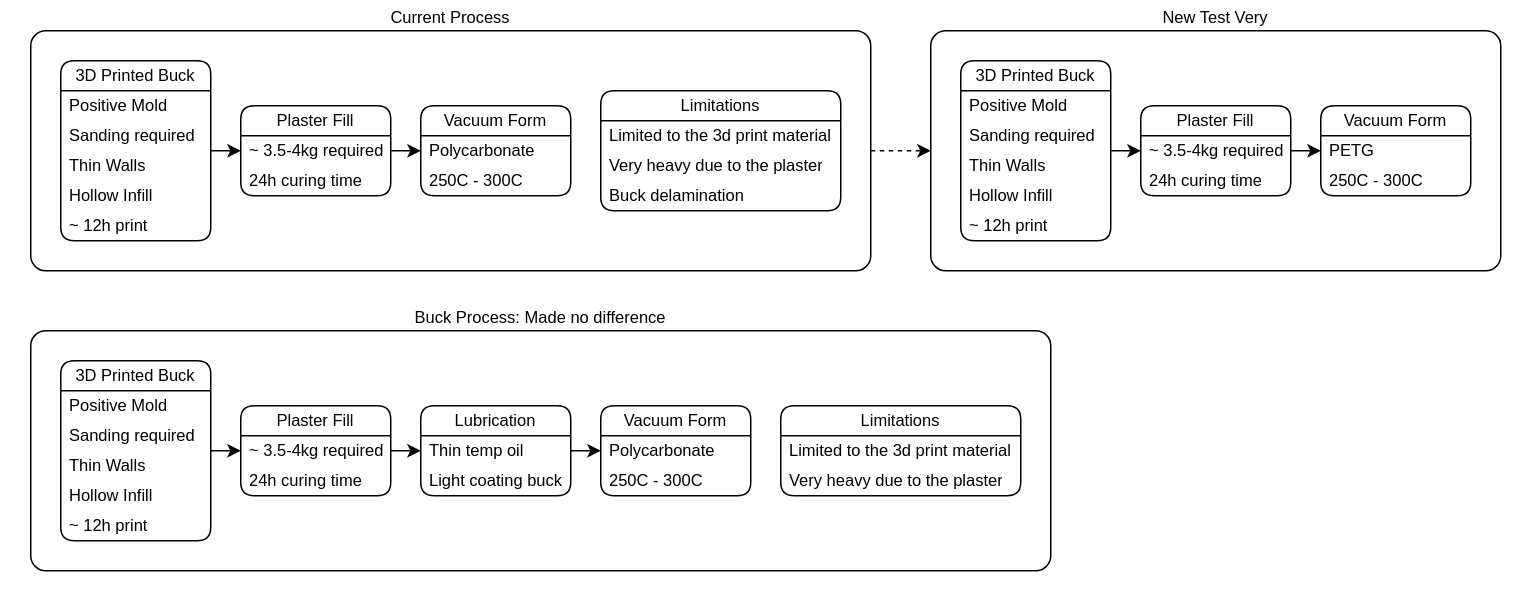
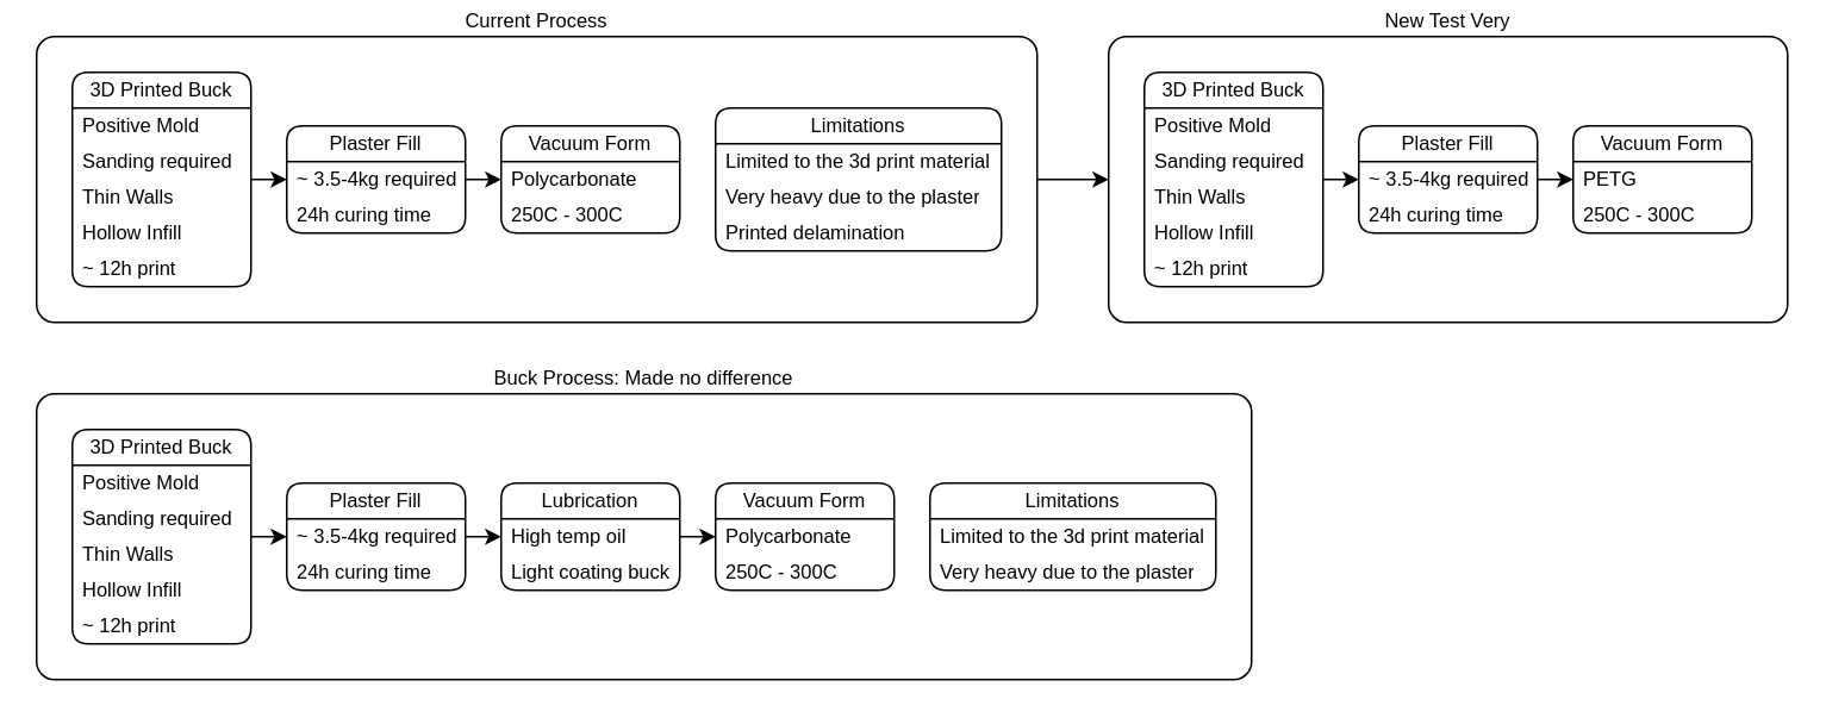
  <mxCell id="0" />
  <mxCell id="1" parent="0" />
- <mxCell id="2" style="edgeStyle=orthogonalEdgeStyle;rounded=0;orthogonalLoop=1;jettySize=auto;html=1;exitX=1;exitY=0.5;exitDx=0;exitDy=0;entryX=0;entryY=0.5;entryDx=0;entryDy=0;dashed=1;" edge="1" parent="1" source="3" target="44"><mxGeometry relative="1" as="geometry" /></mxCell>
+ <mxCell id="2" style="edgeStyle=orthogonalEdgeStyle;rounded=0;orthogonalLoop=1;jettySize=auto;html=1;exitX=1;exitY=0.5;exitDx=0;exitDy=0;entryX=0;entryY=0.5;entryDx=0;entryDy=0;" edge="1" parent="1" source="3" target="44"><mxGeometry relative="1" as="geometry" /></mxCell>
  <mxCell id="3" value="Current Process" style="rounded=1;whiteSpace=wrap;html=1;fontFamily=Helvetica;fontSize=11;fontColor=default;labelBackgroundColor=default;absoluteArcSize=1;container=1;dropTarget=1;collapsible=0;recursiveResize=0;labelPosition=center;verticalLabelPosition=top;align=center;verticalAlign=bottom;" parent="1" vertex="1"><mxGeometry x="20" y="20" width="560" height="160" as="geometry" /></mxCell>
  <mxCell id="4" style="edgeStyle=none;shape=connector;rounded=0;orthogonalLoop=1;jettySize=auto;html=1;exitX=1;exitY=0.5;exitDx=0;exitDy=0;entryX=0;entryY=0.5;entryDx=0;entryDy=0;strokeColor=default;align=center;verticalAlign=middle;fontFamily=Helvetica;fontSize=11;fontColor=default;labelBackgroundColor=default;endArrow=classic;" parent="3" source="5" target="12" edge="1"><mxGeometry relative="1" as="geometry" /></mxCell>
  <mxCell id="5" value="3D Printed Buck" style="swimlane;fontStyle=0;childLayout=stackLayout;horizontal=1;startSize=20;horizontalStack=0;resizeParent=1;resizeParentMax=0;resizeLast=0;collapsible=0;marginBottom=0;whiteSpace=wrap;html=1;rounded=1;container=1;fontFamily=Helvetica;fontSize=11;fontColor=default;labelBackgroundColor=default;" parent="3" vertex="1"><mxGeometry x="20" y="20" width="100" height="120" as="geometry" /></mxCell>
  <mxCell id="6" value="Positive Mold" style="text;strokeColor=none;fillColor=none;align=left;verticalAlign=middle;spacingLeft=4;spacingRight=4;overflow=hidden;points=[[0,0.5],[1,0.5]];portConstraint=eastwest;rotatable=0;whiteSpace=wrap;html=1;fontFamily=Helvetica;fontSize=11;fontColor=default;labelBackgroundColor=default;" parent="5" vertex="1"><mxGeometry y="20" width="100" height="20" as="geometry" /></mxCell>
  <mxCell id="7" value="Sanding required" style="text;strokeColor=none;fillColor=none;align=left;verticalAlign=middle;spacingLeft=4;spacingRight=4;overflow=hidden;points=[[0,0.5],[1,0.5]];portConstraint=eastwest;rotatable=0;whiteSpace=wrap;html=1;fontFamily=Helvetica;fontSize=11;fontColor=default;labelBackgroundColor=default;" parent="5" vertex="1"><mxGeometry y="40" width="100" height="20" as="geometry" /></mxCell>
  <mxCell id="8" value="Thin Walls" style="text;strokeColor=none;fillColor=none;align=left;verticalAlign=middle;spacingLeft=4;spacingRight=4;overflow=hidden;points=[[0,0.5],[1,0.5]];portConstraint=eastwest;rotatable=0;whiteSpace=wrap;html=1;fontFamily=Helvetica;fontSize=11;fontColor=default;labelBackgroundColor=default;" parent="5" vertex="1"><mxGeometry y="60" width="100" height="20" as="geometry" /></mxCell>
  <mxCell id="9" value="Hollow Infill" style="text;strokeColor=none;fillColor=none;align=left;verticalAlign=middle;spacingLeft=4;spacingRight=4;overflow=hidden;points=[[0,0.5],[1,0.5]];portConstraint=eastwest;rotatable=0;whiteSpace=wrap;html=1;fontFamily=Helvetica;fontSize=11;fontColor=default;labelBackgroundColor=default;" parent="5" vertex="1"><mxGeometry y="80" width="100" height="20" as="geometry" /></mxCell>
  <mxCell id="10" value="~ 12h print" style="text;strokeColor=none;fillColor=none;align=left;verticalAlign=middle;spacingLeft=4;spacingRight=4;overflow=hidden;points=[[0,0.5],[1,0.5]];portConstraint=eastwest;rotatable=0;whiteSpace=wrap;html=1;fontFamily=Helvetica;fontSize=11;fontColor=default;labelBackgroundColor=default;" parent="5" vertex="1"><mxGeometry y="100" width="100" height="20" as="geometry" /></mxCell>
  <mxCell id="11" style="edgeStyle=none;shape=connector;rounded=0;orthogonalLoop=1;jettySize=auto;html=1;exitX=1;exitY=0.5;exitDx=0;exitDy=0;entryX=0;entryY=0.5;entryDx=0;entryDy=0;strokeColor=default;align=center;verticalAlign=middle;fontFamily=Helvetica;fontSize=11;fontColor=default;labelBackgroundColor=default;endArrow=classic;" parent="3" source="12" target="19" edge="1"><mxGeometry relative="1" as="geometry" /></mxCell>
  <mxCell id="12" value="Plaster Fill" style="swimlane;fontStyle=0;childLayout=stackLayout;horizontal=1;startSize=20;horizontalStack=0;resizeParent=1;resizeParentMax=0;resizeLast=0;collapsible=0;marginBottom=0;whiteSpace=wrap;html=1;rounded=1;container=1;fontFamily=Helvetica;fontSize=11;fontColor=default;labelBackgroundColor=default;" parent="3" vertex="1"><mxGeometry x="140" y="50" width="100" height="60" as="geometry" /></mxCell>
  <mxCell id="13" value="~ 3.5-4kg required" style="text;strokeColor=none;fillColor=none;align=left;verticalAlign=middle;spacingLeft=4;spacingRight=4;overflow=hidden;points=[[0,0.5],[1,0.5]];portConstraint=eastwest;rotatable=0;whiteSpace=wrap;html=1;fontFamily=Helvetica;fontSize=11;fontColor=default;labelBackgroundColor=default;" parent="12" vertex="1"><mxGeometry y="20" width="100" height="20" as="geometry" /></mxCell>
  <mxCell id="14" value="24h curing time" style="text;strokeColor=none;fillColor=none;align=left;verticalAlign=middle;spacingLeft=4;spacingRight=4;overflow=hidden;points=[[0,0.5],[1,0.5]];portConstraint=eastwest;rotatable=0;whiteSpace=wrap;html=1;fontFamily=Helvetica;fontSize=11;fontColor=default;labelBackgroundColor=default;" parent="12" vertex="1"><mxGeometry y="40" width="100" height="20" as="geometry" /></mxCell>
  <mxCell id="15" value="Limitations" style="swimlane;fontStyle=0;childLayout=stackLayout;horizontal=1;startSize=20;horizontalStack=0;resizeParent=1;resizeParentMax=0;resizeLast=0;collapsible=0;marginBottom=0;whiteSpace=wrap;html=1;rounded=1;container=1;fontFamily=Helvetica;fontSize=11;fontColor=default;labelBackgroundColor=default;" parent="3" vertex="1"><mxGeometry x="380" y="40" width="160" height="80" as="geometry" /></mxCell>
  <mxCell id="16" value="Limited to the 3d print material" style="text;strokeColor=none;fillColor=none;align=left;verticalAlign=middle;spacingLeft=4;spacingRight=4;overflow=hidden;points=[[0,0.5],[1,0.5]];portConstraint=eastwest;rotatable=0;whiteSpace=wrap;html=1;fontFamily=Helvetica;fontSize=11;fontColor=default;labelBackgroundColor=default;" parent="15" vertex="1"><mxGeometry y="20" width="160" height="20" as="geometry" /></mxCell>
  <mxCell id="17" value="Very heavy due to the plaster" style="text;strokeColor=none;fillColor=none;align=left;verticalAlign=middle;spacingLeft=4;spacingRight=4;overflow=hidden;points=[[0,0.5],[1,0.5]];portConstraint=eastwest;rotatable=0;whiteSpace=wrap;html=1;fontFamily=Helvetica;fontSize=11;fontColor=default;labelBackgroundColor=default;" parent="15" vertex="1"><mxGeometry y="40" width="160" height="20" as="geometry" /></mxCell>
- <mxCell id="18" value="Buck delamination" style="text;strokeColor=none;fillColor=none;align=left;verticalAlign=middle;spacingLeft=4;spacingRight=4;overflow=hidden;points=[[0,0.5],[1,0.5]];portConstraint=eastwest;rotatable=0;whiteSpace=wrap;html=1;fontFamily=Helvetica;fontSize=11;fontColor=default;labelBackgroundColor=default;" parent="15" vertex="1"><mxGeometry y="60" width="160" height="20" as="geometry" /></mxCell>
+ <mxCell id="18" value="Printed delamination" style="text;strokeColor=none;fillColor=none;align=left;verticalAlign=middle;spacingLeft=4;spacingRight=4;overflow=hidden;points=[[0,0.5],[1,0.5]];portConstraint=eastwest;rotatable=0;whiteSpace=wrap;html=1;fontFamily=Helvetica;fontSize=11;fontColor=default;labelBackgroundColor=default;" parent="15" vertex="1"><mxGeometry y="60" width="160" height="20" as="geometry" /></mxCell>
  <mxCell id="19" value="Vacuum Form" style="swimlane;fontStyle=0;childLayout=stackLayout;horizontal=1;startSize=20;horizontalStack=0;resizeParent=1;resizeParentMax=0;resizeLast=0;collapsible=0;marginBottom=0;whiteSpace=wrap;html=1;rounded=1;container=1;fontFamily=Helvetica;fontSize=11;fontColor=default;labelBackgroundColor=default;" parent="3" vertex="1"><mxGeometry x="260" y="50" width="100" height="60" as="geometry" /></mxCell>
  <mxCell id="20" value="Polycarbonate" style="text;strokeColor=none;fillColor=none;align=left;verticalAlign=middle;spacingLeft=4;spacingRight=4;overflow=hidden;points=[[0,0.5],[1,0.5]];portConstraint=eastwest;rotatable=0;whiteSpace=wrap;html=1;fontFamily=Helvetica;fontSize=11;fontColor=default;labelBackgroundColor=default;" parent="19" vertex="1"><mxGeometry y="20" width="100" height="20" as="geometry" /></mxCell>
  <mxCell id="21" value="250C - 300C" style="text;strokeColor=none;fillColor=none;align=left;verticalAlign=middle;spacingLeft=4;spacingRight=4;overflow=hidden;points=[[0,0.5],[1,0.5]];portConstraint=eastwest;rotatable=0;whiteSpace=wrap;html=1;fontFamily=Helvetica;fontSize=11;fontColor=default;labelBackgroundColor=default;" parent="19" vertex="1"><mxGeometry y="40" width="100" height="20" as="geometry" /></mxCell>
  <mxCell id="22" value="Buck Process: Made no difference" style="rounded=1;whiteSpace=wrap;html=1;fontFamily=Helvetica;fontSize=11;fontColor=default;labelBackgroundColor=default;absoluteArcSize=1;container=1;dropTarget=1;collapsible=0;recursiveResize=0;labelPosition=center;verticalLabelPosition=top;align=center;verticalAlign=bottom;" parent="1" vertex="1"><mxGeometry x="20" y="220" width="680" height="160" as="geometry" /></mxCell>
  <mxCell id="23" style="edgeStyle=none;shape=connector;rounded=0;orthogonalLoop=1;jettySize=auto;html=1;exitX=1;exitY=0.5;exitDx=0;exitDy=0;entryX=0;entryY=0.5;entryDx=0;entryDy=0;strokeColor=default;align=center;verticalAlign=middle;fontFamily=Helvetica;fontSize=11;fontColor=default;labelBackgroundColor=default;endArrow=classic;" parent="22" source="24" target="31" edge="1"><mxGeometry relative="1" as="geometry" /></mxCell>
  <mxCell id="24" value="3D Printed Buck" style="swimlane;fontStyle=0;childLayout=stackLayout;horizontal=1;startSize=20;horizontalStack=0;resizeParent=1;resizeParentMax=0;resizeLast=0;collapsible=0;marginBottom=0;whiteSpace=wrap;html=1;rounded=1;container=1;fontFamily=Helvetica;fontSize=11;fontColor=default;labelBackgroundColor=default;" parent="22" vertex="1"><mxGeometry x="20" y="20" width="100" height="120" as="geometry" /></mxCell>
  <mxCell id="25" value="Positive Mold" style="text;strokeColor=none;fillColor=none;align=left;verticalAlign=middle;spacingLeft=4;spacingRight=4;overflow=hidden;points=[[0,0.5],[1,0.5]];portConstraint=eastwest;rotatable=0;whiteSpace=wrap;html=1;fontFamily=Helvetica;fontSize=11;fontColor=default;labelBackgroundColor=default;" parent="24" vertex="1"><mxGeometry y="20" width="100" height="20" as="geometry" /></mxCell>
  <mxCell id="26" value="Sanding required" style="text;strokeColor=none;fillColor=none;align=left;verticalAlign=middle;spacingLeft=4;spacingRight=4;overflow=hidden;points=[[0,0.5],[1,0.5]];portConstraint=eastwest;rotatable=0;whiteSpace=wrap;html=1;fontFamily=Helvetica;fontSize=11;fontColor=default;labelBackgroundColor=default;" parent="24" vertex="1"><mxGeometry y="40" width="100" height="20" as="geometry" /></mxCell>
  <mxCell id="27" value="Thin Walls" style="text;strokeColor=none;fillColor=none;align=left;verticalAlign=middle;spacingLeft=4;spacingRight=4;overflow=hidden;points=[[0,0.5],[1,0.5]];portConstraint=eastwest;rotatable=0;whiteSpace=wrap;html=1;fontFamily=Helvetica;fontSize=11;fontColor=default;labelBackgroundColor=default;" parent="24" vertex="1"><mxGeometry y="60" width="100" height="20" as="geometry" /></mxCell>
  <mxCell id="28" value="Hollow Infill" style="text;strokeColor=none;fillColor=none;align=left;verticalAlign=middle;spacingLeft=4;spacingRight=4;overflow=hidden;points=[[0,0.5],[1,0.5]];portConstraint=eastwest;rotatable=0;whiteSpace=wrap;html=1;fontFamily=Helvetica;fontSize=11;fontColor=default;labelBackgroundColor=default;" parent="24" vertex="1"><mxGeometry y="80" width="100" height="20" as="geometry" /></mxCell>
  <mxCell id="29" value="~ 12h print" style="text;strokeColor=none;fillColor=none;align=left;verticalAlign=middle;spacingLeft=4;spacingRight=4;overflow=hidden;points=[[0,0.5],[1,0.5]];portConstraint=eastwest;rotatable=0;whiteSpace=wrap;html=1;fontFamily=Helvetica;fontSize=11;fontColor=default;labelBackgroundColor=default;" parent="24" vertex="1"><mxGeometry y="100" width="100" height="20" as="geometry" /></mxCell>
  <mxCell id="30" style="edgeStyle=none;shape=connector;rounded=0;orthogonalLoop=1;jettySize=auto;html=1;exitX=1;exitY=0.5;exitDx=0;exitDy=0;entryX=0;entryY=0.5;entryDx=0;entryDy=0;strokeColor=default;align=center;verticalAlign=middle;fontFamily=Helvetica;fontSize=11;fontColor=default;labelBackgroundColor=default;endArrow=classic;" parent="22" source="31" target="41" edge="1"><mxGeometry relative="1" as="geometry" /></mxCell>
  <mxCell id="31" value="Plaster Fill" style="swimlane;fontStyle=0;childLayout=stackLayout;horizontal=1;startSize=20;horizontalStack=0;resizeParent=1;resizeParentMax=0;resizeLast=0;collapsible=0;marginBottom=0;whiteSpace=wrap;html=1;rounded=1;container=1;fontFamily=Helvetica;fontSize=11;fontColor=default;labelBackgroundColor=default;" parent="22" vertex="1"><mxGeometry x="140" y="50" width="100" height="60" as="geometry" /></mxCell>
  <mxCell id="32" value="~ 3.5-4kg required" style="text;strokeColor=none;fillColor=none;align=left;verticalAlign=middle;spacingLeft=4;spacingRight=4;overflow=hidden;points=[[0,0.5],[1,0.5]];portConstraint=eastwest;rotatable=0;whiteSpace=wrap;html=1;fontFamily=Helvetica;fontSize=11;fontColor=default;labelBackgroundColor=default;" parent="31" vertex="1"><mxGeometry y="20" width="100" height="20" as="geometry" /></mxCell>
  <mxCell id="33" value="24h curing time" style="text;strokeColor=none;fillColor=none;align=left;verticalAlign=middle;spacingLeft=4;spacingRight=4;overflow=hidden;points=[[0,0.5],[1,0.5]];portConstraint=eastwest;rotatable=0;whiteSpace=wrap;html=1;fontFamily=Helvetica;fontSize=11;fontColor=default;labelBackgroundColor=default;" parent="31" vertex="1"><mxGeometry y="40" width="100" height="20" as="geometry" /></mxCell>
  <mxCell id="34" value="Limitations" style="swimlane;fontStyle=0;childLayout=stackLayout;horizontal=1;startSize=20;horizontalStack=0;resizeParent=1;resizeParentMax=0;resizeLast=0;collapsible=0;marginBottom=0;whiteSpace=wrap;html=1;rounded=1;container=1;fontFamily=Helvetica;fontSize=11;fontColor=default;labelBackgroundColor=default;" parent="22" vertex="1"><mxGeometry x="500" y="50" width="160" height="60" as="geometry" /></mxCell>
  <mxCell id="35" value="Limited to the 3d print material" style="text;strokeColor=none;fillColor=none;align=left;verticalAlign=middle;spacingLeft=4;spacingRight=4;overflow=hidden;points=[[0,0.5],[1,0.5]];portConstraint=eastwest;rotatable=0;whiteSpace=wrap;html=1;fontFamily=Helvetica;fontSize=11;fontColor=default;labelBackgroundColor=default;" parent="34" vertex="1"><mxGeometry y="20" width="160" height="20" as="geometry" /></mxCell>
  <mxCell id="36" value="Very heavy due to the plaster" style="text;strokeColor=none;fillColor=none;align=left;verticalAlign=middle;spacingLeft=4;spacingRight=4;overflow=hidden;points=[[0,0.5],[1,0.5]];portConstraint=eastwest;rotatable=0;whiteSpace=wrap;html=1;fontFamily=Helvetica;fontSize=11;fontColor=default;labelBackgroundColor=default;" parent="34" vertex="1"><mxGeometry y="40" width="160" height="20" as="geometry" /></mxCell>
  <mxCell id="37" value="Vacuum Form" style="swimlane;fontStyle=0;childLayout=stackLayout;horizontal=1;startSize=20;horizontalStack=0;resizeParent=1;resizeParentMax=0;resizeLast=0;collapsible=0;marginBottom=0;whiteSpace=wrap;html=1;rounded=1;container=1;fontFamily=Helvetica;fontSize=11;fontColor=default;labelBackgroundColor=default;" parent="22" vertex="1"><mxGeometry x="380" y="50" width="100" height="60" as="geometry" /></mxCell>
  <mxCell id="38" value="Polycarbonate" style="text;strokeColor=none;fillColor=none;align=left;verticalAlign=middle;spacingLeft=4;spacingRight=4;overflow=hidden;points=[[0,0.5],[1,0.5]];portConstraint=eastwest;rotatable=0;whiteSpace=wrap;html=1;fontFamily=Helvetica;fontSize=11;fontColor=default;labelBackgroundColor=default;" parent="37" vertex="1"><mxGeometry y="20" width="100" height="20" as="geometry" /></mxCell>
  <mxCell id="39" value="250C - 300C" style="text;strokeColor=none;fillColor=none;align=left;verticalAlign=middle;spacingLeft=4;spacingRight=4;overflow=hidden;points=[[0,0.5],[1,0.5]];portConstraint=eastwest;rotatable=0;whiteSpace=wrap;html=1;fontFamily=Helvetica;fontSize=11;fontColor=default;labelBackgroundColor=default;" parent="37" vertex="1"><mxGeometry y="40" width="100" height="20" as="geometry" /></mxCell>
  <mxCell id="40" style="edgeStyle=none;shape=connector;rounded=0;orthogonalLoop=1;jettySize=auto;html=1;exitX=1;exitY=0.5;exitDx=0;exitDy=0;entryX=0;entryY=0.5;entryDx=0;entryDy=0;strokeColor=default;align=center;verticalAlign=middle;fontFamily=Helvetica;fontSize=11;fontColor=default;labelBackgroundColor=default;endArrow=classic;" parent="22" source="41" target="37" edge="1"><mxGeometry relative="1" as="geometry" /></mxCell>
  <mxCell id="41" value="Lubrication" style="swimlane;fontStyle=0;childLayout=stackLayout;horizontal=1;startSize=20;horizontalStack=0;resizeParent=1;resizeParentMax=0;resizeLast=0;collapsible=0;marginBottom=0;whiteSpace=wrap;html=1;rounded=1;container=1;fontFamily=Helvetica;fontSize=11;fontColor=default;labelBackgroundColor=default;" parent="22" vertex="1"><mxGeometry x="260" y="50" width="100" height="60" as="geometry" /></mxCell>
- <mxCell id="42" value="Thin temp oil" style="text;strokeColor=none;fillColor=none;align=left;verticalAlign=middle;spacingLeft=4;spacingRight=4;overflow=hidden;points=[[0,0.5],[1,0.5]];portConstraint=eastwest;rotatable=0;whiteSpace=wrap;html=1;fontFamily=Helvetica;fontSize=11;fontColor=default;labelBackgroundColor=default;" parent="41" vertex="1"><mxGeometry y="20" width="100" height="20" as="geometry" /></mxCell>
+ <mxCell id="42" value="High temp oil" style="text;strokeColor=none;fillColor=none;align=left;verticalAlign=middle;spacingLeft=4;spacingRight=4;overflow=hidden;points=[[0,0.5],[1,0.5]];portConstraint=eastwest;rotatable=0;whiteSpace=wrap;html=1;fontFamily=Helvetica;fontSize=11;fontColor=default;labelBackgroundColor=default;" parent="41" vertex="1"><mxGeometry y="20" width="100" height="20" as="geometry" /></mxCell>
  <mxCell id="43" value="Light coating buck" style="text;strokeColor=none;fillColor=none;align=left;verticalAlign=middle;spacingLeft=4;spacingRight=4;overflow=hidden;points=[[0,0.5],[1,0.5]];portConstraint=eastwest;rotatable=0;whiteSpace=wrap;html=1;fontFamily=Helvetica;fontSize=11;fontColor=default;labelBackgroundColor=default;" parent="41" vertex="1"><mxGeometry y="40" width="100" height="20" as="geometry" /></mxCell>
  <mxCell id="44" value="New Test Very" style="rounded=1;whiteSpace=wrap;html=1;fontFamily=Helvetica;fontSize=11;fontColor=default;labelBackgroundColor=default;absoluteArcSize=1;container=1;dropTarget=1;collapsible=0;recursiveResize=0;labelPosition=center;verticalLabelPosition=top;align=center;verticalAlign=bottom;" vertex="1" parent="1"><mxGeometry x="620" y="20" width="380" height="160" as="geometry" /></mxCell>
  <mxCell id="45" style="edgeStyle=none;shape=connector;rounded=0;orthogonalLoop=1;jettySize=auto;html=1;exitX=1;exitY=0.5;exitDx=0;exitDy=0;entryX=0;entryY=0.5;entryDx=0;entryDy=0;strokeColor=default;align=center;verticalAlign=middle;fontFamily=Helvetica;fontSize=11;fontColor=default;labelBackgroundColor=default;endArrow=classic;" edge="1" parent="44" source="46" target="53"><mxGeometry relative="1" as="geometry" /></mxCell>
  <mxCell id="46" value="3D Printed Buck" style="swimlane;fontStyle=0;childLayout=stackLayout;horizontal=1;startSize=20;horizontalStack=0;resizeParent=1;resizeParentMax=0;resizeLast=0;collapsible=0;marginBottom=0;whiteSpace=wrap;html=1;rounded=1;container=1;fontFamily=Helvetica;fontSize=11;fontColor=default;labelBackgroundColor=default;" vertex="1" parent="44"><mxGeometry x="20" y="20" width="100" height="120" as="geometry" /></mxCell>
  <mxCell id="47" value="Positive Mold" style="text;strokeColor=none;fillColor=none;align=left;verticalAlign=middle;spacingLeft=4;spacingRight=4;overflow=hidden;points=[[0,0.5],[1,0.5]];portConstraint=eastwest;rotatable=0;whiteSpace=wrap;html=1;fontFamily=Helvetica;fontSize=11;fontColor=default;labelBackgroundColor=default;" vertex="1" parent="46"><mxGeometry y="20" width="100" height="20" as="geometry" /></mxCell>
  <mxCell id="48" value="Sanding required" style="text;strokeColor=none;fillColor=none;align=left;verticalAlign=middle;spacingLeft=4;spacingRight=4;overflow=hidden;points=[[0,0.5],[1,0.5]];portConstraint=eastwest;rotatable=0;whiteSpace=wrap;html=1;fontFamily=Helvetica;fontSize=11;fontColor=default;labelBackgroundColor=default;" vertex="1" parent="46"><mxGeometry y="40" width="100" height="20" as="geometry" /></mxCell>
  <mxCell id="49" value="Thin Walls" style="text;strokeColor=none;fillColor=none;align=left;verticalAlign=middle;spacingLeft=4;spacingRight=4;overflow=hidden;points=[[0,0.5],[1,0.5]];portConstraint=eastwest;rotatable=0;whiteSpace=wrap;html=1;fontFamily=Helvetica;fontSize=11;fontColor=default;labelBackgroundColor=default;" vertex="1" parent="46"><mxGeometry y="60" width="100" height="20" as="geometry" /></mxCell>
  <mxCell id="50" value="Hollow Infill" style="text;strokeColor=none;fillColor=none;align=left;verticalAlign=middle;spacingLeft=4;spacingRight=4;overflow=hidden;points=[[0,0.5],[1,0.5]];portConstraint=eastwest;rotatable=0;whiteSpace=wrap;html=1;fontFamily=Helvetica;fontSize=11;fontColor=default;labelBackgroundColor=default;" vertex="1" parent="46"><mxGeometry y="80" width="100" height="20" as="geometry" /></mxCell>
  <mxCell id="51" value="~ 12h print" style="text;strokeColor=none;fillColor=none;align=left;verticalAlign=middle;spacingLeft=4;spacingRight=4;overflow=hidden;points=[[0,0.5],[1,0.5]];portConstraint=eastwest;rotatable=0;whiteSpace=wrap;html=1;fontFamily=Helvetica;fontSize=11;fontColor=default;labelBackgroundColor=default;" vertex="1" parent="46"><mxGeometry y="100" width="100" height="20" as="geometry" /></mxCell>
  <mxCell id="52" style="edgeStyle=none;shape=connector;rounded=0;orthogonalLoop=1;jettySize=auto;html=1;exitX=1;exitY=0.5;exitDx=0;exitDy=0;entryX=0;entryY=0.5;entryDx=0;entryDy=0;strokeColor=default;align=center;verticalAlign=middle;fontFamily=Helvetica;fontSize=11;fontColor=default;labelBackgroundColor=default;endArrow=classic;" edge="1" parent="44" source="53" target="56"><mxGeometry relative="1" as="geometry" /></mxCell>
  <mxCell id="53" value="Plaster Fill" style="swimlane;fontStyle=0;childLayout=stackLayout;horizontal=1;startSize=20;horizontalStack=0;resizeParent=1;resizeParentMax=0;resizeLast=0;collapsible=0;marginBottom=0;whiteSpace=wrap;html=1;rounded=1;container=1;fontFamily=Helvetica;fontSize=11;fontColor=default;labelBackgroundColor=default;" vertex="1" parent="44"><mxGeometry x="140" y="50" width="100" height="60" as="geometry" /></mxCell>
  <mxCell id="54" value="~ 3.5-4kg required" style="text;strokeColor=none;fillColor=none;align=left;verticalAlign=middle;spacingLeft=4;spacingRight=4;overflow=hidden;points=[[0,0.5],[1,0.5]];portConstraint=eastwest;rotatable=0;whiteSpace=wrap;html=1;fontFamily=Helvetica;fontSize=11;fontColor=default;labelBackgroundColor=default;" vertex="1" parent="53"><mxGeometry y="20" width="100" height="20" as="geometry" /></mxCell>
  <mxCell id="55" value="24h curing time" style="text;strokeColor=none;fillColor=none;align=left;verticalAlign=middle;spacingLeft=4;spacingRight=4;overflow=hidden;points=[[0,0.5],[1,0.5]];portConstraint=eastwest;rotatable=0;whiteSpace=wrap;html=1;fontFamily=Helvetica;fontSize=11;fontColor=default;labelBackgroundColor=default;" vertex="1" parent="53"><mxGeometry y="40" width="100" height="20" as="geometry" /></mxCell>
  <mxCell id="56" value="Vacuum Form" style="swimlane;fontStyle=0;childLayout=stackLayout;horizontal=1;startSize=20;horizontalStack=0;resizeParent=1;resizeParentMax=0;resizeLast=0;collapsible=0;marginBottom=0;whiteSpace=wrap;html=1;rounded=1;container=1;fontFamily=Helvetica;fontSize=11;fontColor=default;labelBackgroundColor=default;" vertex="1" parent="44"><mxGeometry x="260" y="50" width="100" height="60" as="geometry" /></mxCell>
  <mxCell id="57" value="PETG" style="text;strokeColor=none;fillColor=none;align=left;verticalAlign=middle;spacingLeft=4;spacingRight=4;overflow=hidden;points=[[0,0.5],[1,0.5]];portConstraint=eastwest;rotatable=0;whiteSpace=wrap;html=1;fontFamily=Helvetica;fontSize=11;fontColor=default;labelBackgroundColor=default;" vertex="1" parent="56"><mxGeometry y="20" width="100" height="20" as="geometry" /></mxCell>
  <mxCell id="58" value="250C - 300C" style="text;strokeColor=none;fillColor=none;align=left;verticalAlign=middle;spacingLeft=4;spacingRight=4;overflow=hidden;points=[[0,0.5],[1,0.5]];portConstraint=eastwest;rotatable=0;whiteSpace=wrap;html=1;fontFamily=Helvetica;fontSize=11;fontColor=default;labelBackgroundColor=default;" vertex="1" parent="56"><mxGeometry y="40" width="100" height="20" as="geometry" /></mxCell>
